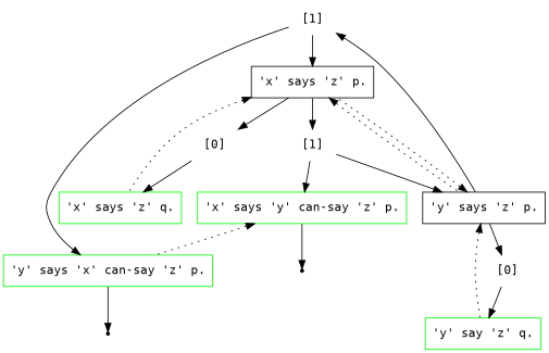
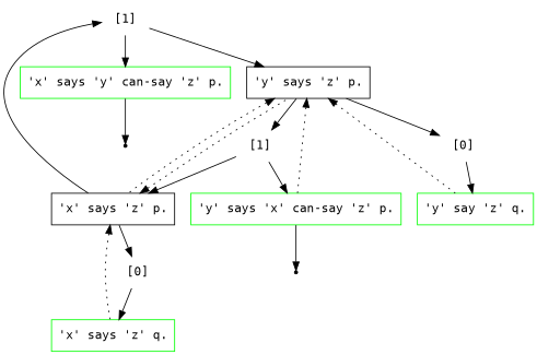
  digraph {
    fontname="DejaVu Sans Mono"
    node [fontname="DejaVu Sans Mono" shape=box]
    edge [fontname="DejaVu Sans Mono"]
    "'x' says 'y' can-say 'z' p." [color=green]
    "'x' says 'y' can-say 'z' p.__0" [shape=point]
    "'x' says 'z' q." [color=green]
    "'x' says 'z' p."
    "'y' says 'z' p."
    n6 [label="[0]" shape=plaintext]
    n7 [label="[1]" shape=plaintext]
    "'y' says 'x' can-say 'z' p." [color=green]
    n9 [color=green label="'y' say 'z' q."]
    n10 [label="[0]" shape=plaintext]
    n11 [label="[1]" shape=plaintext]
    "'y' says 'x' can-say 'z' p.__0" [shape=point]
    "'x' says 'y' can-say 'z' p." -> "'x' says 'y' can-say 'z' p.__0"
    "'x' says 'z' p." -> "'x' says 'z' q." [dir=back style=dotted]
    "'x' says 'z' p." -> "'y' says 'z' p." [dir=back style=dotted]
    "'x' says 'z' p." -> n6
    "'x' says 'z' p." -> n7
    "'y' says 'z' p." -> "'x' says 'z' p." [dir=back style=dotted]
-   "'x' says 'y' can-say 'z' p." -> "'y' says 'x' can-say 'z' p." [dir=back style=dotted]
+   "'y' says 'z' p." -> "'y' says 'x' can-say 'z' p." [dir=back style=dotted]
    "'y' says 'z' p." -> n9 [dir=back style=dotted]
    "'y' says 'z' p." -> n10
    "'y' says 'z' p." -> n11
    n6 -> "'x' says 'z' q."
    n7 -> "'x' says 'y' can-say 'z' p."
    n7 -> "'y' says 'z' p."
    "'y' says 'x' can-say 'z' p." -> "'y' says 'x' can-say 'z' p.__0"
    n10 -> n9
    n11 -> "'x' says 'z' p."
    n11 -> "'y' says 'x' can-say 'z' p."
  }
